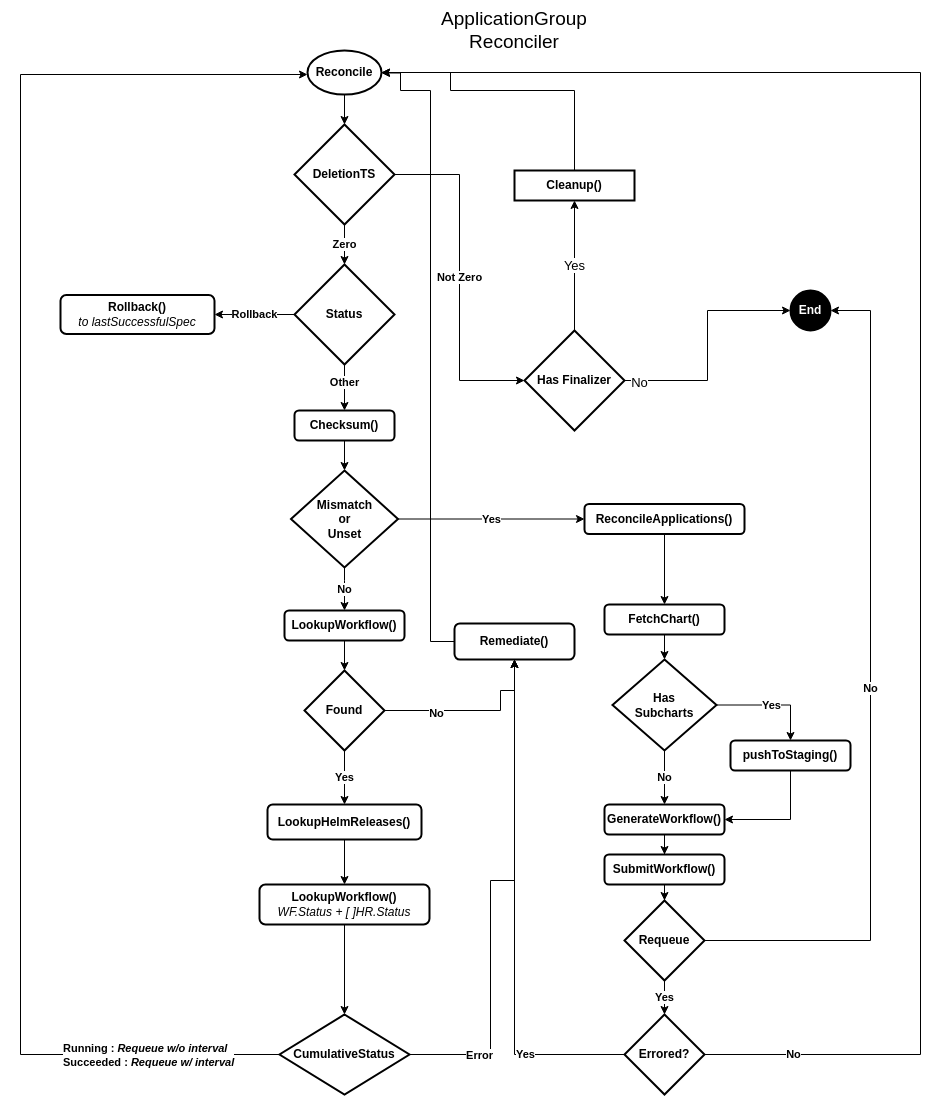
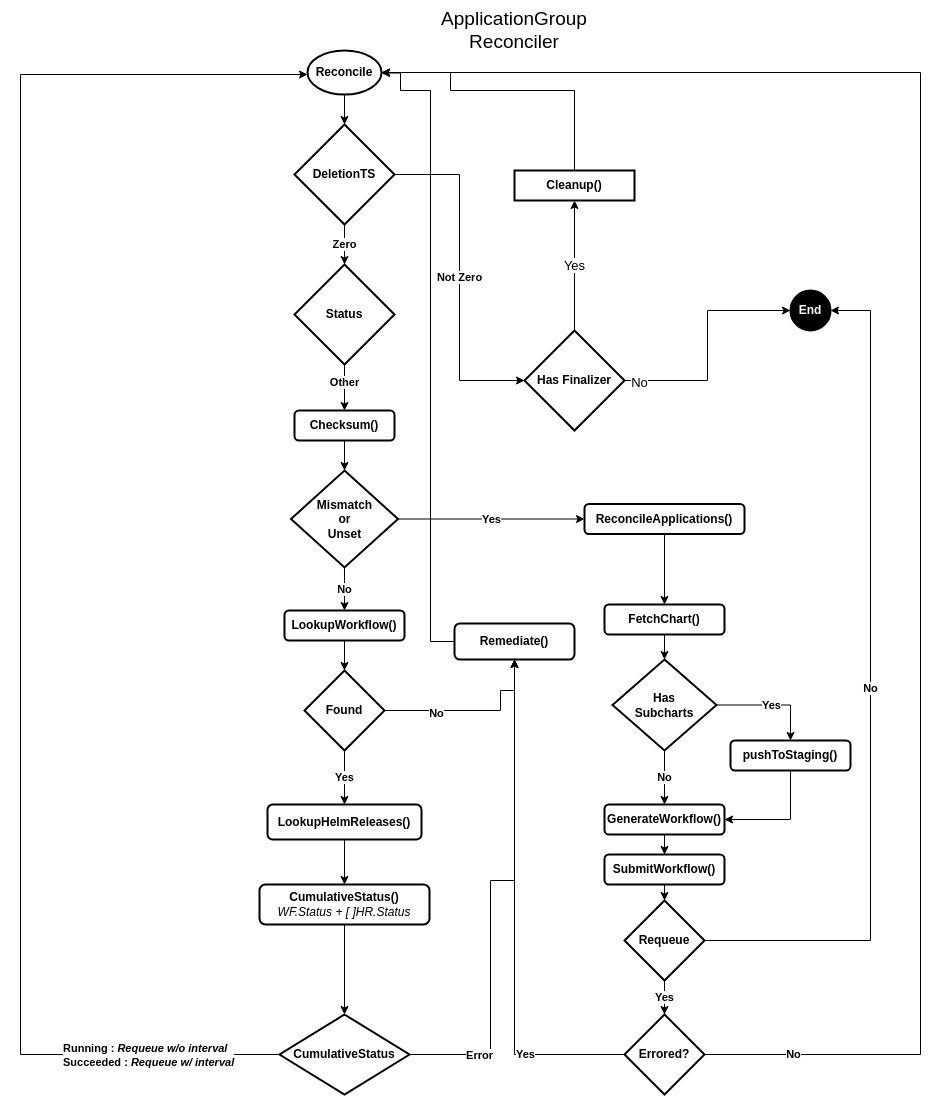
  <mxCell id="0" />
  <mxCell id="1" parent="0" />
  <mxCell id="2" style="edgeStyle=orthogonalEdgeStyle;rounded=0;orthogonalLoop=1;jettySize=auto;html=1;exitX=0.5;exitY=1;exitDx=0;exitDy=0;exitPerimeter=0;entryX=0.5;entryY=0;entryDx=0;entryDy=0;entryPerimeter=0;fontStyle=1" edge="1" parent="1" source="3" target="6"><mxGeometry relative="1" as="geometry" /></mxCell>
  <mxCell id="3" value="&lt;span&gt;Reconcile&lt;/span&gt;" style="strokeWidth=2;html=1;shape=mxgraph.flowchart.start_2;whiteSpace=wrap;fontStyle=1;sketch=0;" vertex="1" parent="1"><mxGeometry x="307" y="50" width="74" height="44" as="geometry" /></mxCell>
  <mxCell id="4" value="Zero" style="edgeStyle=orthogonalEdgeStyle;rounded=0;orthogonalLoop=1;jettySize=auto;html=1;fontStyle=1" edge="1" parent="1" source="6" target="9"><mxGeometry relative="1" as="geometry" /></mxCell>
  <mxCell id="5" value="Not Zero" style="edgeStyle=orthogonalEdgeStyle;rounded=0;orthogonalLoop=1;jettySize=auto;html=1;exitX=1;exitY=0.5;exitDx=0;exitDy=0;exitPerimeter=0;fontStyle=1;entryX=0;entryY=0.5;entryDx=0;entryDy=0;entryPerimeter=0;" edge="1" parent="1" source="6" target="56"><mxGeometry relative="1" as="geometry" /></mxCell>
  <mxCell id="6" value="&lt;span&gt;DeletionTS&lt;/span&gt;" style="strokeWidth=2;html=1;shape=mxgraph.flowchart.decision;whiteSpace=wrap;fontStyle=1" vertex="1" parent="1"><mxGeometry x="294" y="124" width="100" height="100" as="geometry" /></mxCell>
- <mxCell id="7" value="Rollback" style="edgeStyle=orthogonalEdgeStyle;rounded=0;orthogonalLoop=1;jettySize=auto;html=1;fontStyle=1" edge="1" parent="1" source="9" target="10"><mxGeometry relative="1" as="geometry" /></mxCell>
  <mxCell id="8" value="Other" style="edgeStyle=orthogonalEdgeStyle;rounded=0;orthogonalLoop=1;jettySize=auto;html=1;fontStyle=1" edge="1" parent="1" source="9" target="12"><mxGeometry x="-0.2" relative="1" as="geometry"><mxPoint as="offset" /></mxGeometry></mxCell>
  <mxCell id="9" value="&lt;span&gt;Status&lt;/span&gt;" style="strokeWidth=2;html=1;shape=mxgraph.flowchart.decision;whiteSpace=wrap;fontStyle=1" vertex="1" parent="1"><mxGeometry x="294" y="264" width="100" height="100" as="geometry" /></mxCell>
- <mxCell id="10" value="&lt;span&gt;Rollback()&lt;br&gt;&lt;span style=&quot;font-weight: normal&quot;&gt;&lt;i&gt;&lt;span&gt;to&amp;nbsp;&lt;/span&gt;&lt;span&gt;lastSuccessfulSpec&lt;/span&gt;&lt;/i&gt;&lt;/span&gt;&lt;/span&gt;" style="whiteSpace=wrap;html=1;strokeWidth=2;rounded=1;fontStyle=1" vertex="1" parent="1"><mxGeometry x="60" y="294.5" width="154" height="39" as="geometry" /></mxCell>
  <mxCell id="11" value="" style="edgeStyle=orthogonalEdgeStyle;rounded=0;orthogonalLoop=1;jettySize=auto;html=1;fontStyle=1" edge="1" parent="1" source="12" target="15"><mxGeometry relative="1" as="geometry" /></mxCell>
  <mxCell id="12" value="&lt;span&gt;Checksum()&lt;/span&gt;" style="whiteSpace=wrap;html=1;strokeWidth=2;rounded=1;fontStyle=1" vertex="1" parent="1"><mxGeometry x="294" y="410" width="100" height="30" as="geometry" /></mxCell>
  <mxCell id="13" value="Yes" style="edgeStyle=orthogonalEdgeStyle;rounded=0;orthogonalLoop=1;jettySize=auto;html=1;fontStyle=1;entryX=0;entryY=0.5;entryDx=0;entryDy=0;" edge="1" parent="1" source="15" target="17"><mxGeometry relative="1" as="geometry"><mxPoint x="429" y="524" as="targetPoint" /></mxGeometry></mxCell>
  <mxCell id="14" value="No" style="edgeStyle=orthogonalEdgeStyle;rounded=0;orthogonalLoop=1;jettySize=auto;html=1;fontStyle=1" edge="1" parent="1" source="15" target="36"><mxGeometry relative="1" as="geometry"><Array as="points"><mxPoint x="344" y="580" /><mxPoint x="344" y="580" /></Array></mxGeometry></mxCell>
  <mxCell id="15" value="Mismatch&lt;br&gt;or&lt;br&gt;Unset" style="rhombus;whiteSpace=wrap;html=1;rounded=0;strokeWidth=2;fontStyle=1" vertex="1" parent="1"><mxGeometry x="290.5" y="470" width="107" height="97" as="geometry" /></mxCell>
  <mxCell id="16" value="" style="edgeStyle=orthogonalEdgeStyle;rounded=0;orthogonalLoop=1;jettySize=auto;html=1;fontStyle=1" edge="1" parent="1" source="17" target="19"><mxGeometry relative="1" as="geometry" /></mxCell>
  <mxCell id="17" value="&lt;span&gt;ReconcileApplications()&lt;/span&gt;" style="whiteSpace=wrap;html=1;rounded=1;strokeWidth=2;fontStyle=1" vertex="1" parent="1"><mxGeometry x="584" y="503.5" width="160" height="30" as="geometry" /></mxCell>
  <mxCell id="18" value="" style="edgeStyle=orthogonalEdgeStyle;rounded=0;orthogonalLoop=1;jettySize=auto;html=1;fontStyle=1" edge="1" parent="1" source="19" target="22"><mxGeometry relative="1" as="geometry" /></mxCell>
  <mxCell id="19" value="&lt;span&gt;FetchChart()&lt;/span&gt;" style="whiteSpace=wrap;html=1;rounded=1;strokeWidth=2;fontStyle=1" vertex="1" parent="1"><mxGeometry x="604" y="604" width="120" height="30" as="geometry" /></mxCell>
  <mxCell id="20" value="Yes" style="edgeStyle=orthogonalEdgeStyle;rounded=0;orthogonalLoop=1;jettySize=auto;html=1;fontStyle=1;entryX=0.5;entryY=0;entryDx=0;entryDy=0;" edge="1" parent="1" source="22" target="24"><mxGeometry relative="1" as="geometry" /></mxCell>
  <mxCell id="21" value="No" style="edgeStyle=orthogonalEdgeStyle;rounded=0;orthogonalLoop=1;jettySize=auto;html=1;fontStyle=1" edge="1" parent="1" source="22" target="26"><mxGeometry relative="1" as="geometry" /></mxCell>
  <mxCell id="22" value="&lt;span&gt;Has&lt;br&gt;Subcharts&lt;/span&gt;" style="rhombus;whiteSpace=wrap;html=1;rounded=0;strokeWidth=2;fontStyle=1" vertex="1" parent="1"><mxGeometry x="612" y="659" width="104" height="91" as="geometry" /></mxCell>
  <mxCell id="23" style="edgeStyle=orthogonalEdgeStyle;rounded=0;orthogonalLoop=1;jettySize=auto;html=1;exitX=0.5;exitY=1;exitDx=0;exitDy=0;entryX=1;entryY=0.5;entryDx=0;entryDy=0;fontStyle=1" edge="1" parent="1" source="24" target="26"><mxGeometry relative="1" as="geometry" /></mxCell>
  <mxCell id="24" value="&lt;span&gt;pushToStaging()&lt;/span&gt;" style="whiteSpace=wrap;html=1;rounded=1;strokeWidth=2;fontStyle=1" vertex="1" parent="1"><mxGeometry x="730" y="740" width="120" height="30" as="geometry" /></mxCell>
  <mxCell id="25" value="" style="edgeStyle=orthogonalEdgeStyle;rounded=0;orthogonalLoop=1;jettySize=auto;html=1;fontStyle=1" edge="1" parent="1" source="26" target="28"><mxGeometry relative="1" as="geometry" /></mxCell>
  <mxCell id="26" value="&lt;span&gt;GenerateWorkflow()&lt;/span&gt;" style="whiteSpace=wrap;html=1;rounded=1;strokeWidth=2;fontStyle=1" vertex="1" parent="1"><mxGeometry x="604" y="804" width="120" height="30" as="geometry" /></mxCell>
  <mxCell id="27" value="" style="edgeStyle=orthogonalEdgeStyle;rounded=0;orthogonalLoop=1;jettySize=auto;html=1;fontStyle=1" edge="1" parent="1" source="28" target="31"><mxGeometry relative="1" as="geometry" /></mxCell>
  <mxCell id="28" value="&lt;span&gt;SubmitWorkflow()&lt;/span&gt;" style="whiteSpace=wrap;html=1;rounded=1;strokeWidth=2;fontStyle=1" vertex="1" parent="1"><mxGeometry x="604" y="854" width="120" height="30" as="geometry" /></mxCell>
  <mxCell id="29" value="Yes" style="edgeStyle=orthogonalEdgeStyle;rounded=0;orthogonalLoop=1;jettySize=auto;html=1;fontStyle=1" edge="1" parent="1" source="31" target="34"><mxGeometry relative="1" as="geometry" /></mxCell>
  <mxCell id="30" value="No" style="edgeStyle=orthogonalEdgeStyle;rounded=0;sketch=0;orthogonalLoop=1;jettySize=auto;html=1;exitX=1;exitY=0.5;exitDx=0;exitDy=0;entryX=1;entryY=0.5;entryDx=0;entryDy=0;entryPerimeter=0;fontSize=11;fontStyle=1" edge="1" parent="1" source="31" target="52"><mxGeometry relative="1" as="geometry"><Array as="points"><mxPoint x="870" y="940" /><mxPoint x="870" y="310" /></Array></mxGeometry></mxCell>
  <mxCell id="31" value="&lt;span&gt;Requeue&lt;/span&gt;" style="rhombus;whiteSpace=wrap;html=1;rounded=0;strokeWidth=2;fontStyle=1" vertex="1" parent="1"><mxGeometry x="624" y="900" width="80" height="80" as="geometry" /></mxCell>
  <mxCell id="32" value="&lt;span&gt;Yes&lt;/span&gt;" style="edgeStyle=orthogonalEdgeStyle;rounded=0;orthogonalLoop=1;jettySize=auto;html=1;exitX=0;exitY=0.5;exitDx=0;exitDy=0;entryX=0.5;entryY=1;entryDx=0;entryDy=0;sketch=0;fontStyle=1" edge="1" parent="1" source="34" target="51"><mxGeometry x="-0.606" relative="1" as="geometry"><mxPoint x="504" y="904" as="targetPoint" /><Array as="points"><mxPoint x="514" y="1054" /></Array><mxPoint as="offset" /></mxGeometry></mxCell>
  <mxCell id="33" value="No" style="edgeStyle=orthogonalEdgeStyle;rounded=0;orthogonalLoop=1;jettySize=auto;html=1;exitX=1;exitY=0.5;exitDx=0;exitDy=0;entryX=1;entryY=0.5;entryDx=0;entryDy=0;entryPerimeter=0;fontStyle=1" edge="1" parent="1" source="34" target="3"><mxGeometry x="-0.898" relative="1" as="geometry"><Array as="points"><mxPoint x="920" y="1054" /><mxPoint x="920" y="72" /></Array><mxPoint as="offset" /></mxGeometry></mxCell>
  <mxCell id="34" value="&lt;span&gt;Errored?&lt;/span&gt;" style="rhombus;whiteSpace=wrap;html=1;rounded=0;strokeWidth=2;fontStyle=1" vertex="1" parent="1"><mxGeometry x="624" y="1014" width="80" height="80" as="geometry" /></mxCell>
  <mxCell id="35" value="" style="edgeStyle=orthogonalEdgeStyle;rounded=0;orthogonalLoop=1;jettySize=auto;html=1;fontStyle=1" edge="1" parent="1" source="36" target="40"><mxGeometry relative="1" as="geometry" /></mxCell>
  <mxCell id="36" value="&lt;span&gt;LookupWorkflow()&lt;/span&gt;" style="whiteSpace=wrap;html=1;rounded=1;strokeWidth=2;fontStyle=1" vertex="1" parent="1"><mxGeometry x="284" y="610" width="120" height="30" as="geometry" /></mxCell>
  <mxCell id="37" value="Yes" style="edgeStyle=orthogonalEdgeStyle;rounded=0;orthogonalLoop=1;jettySize=auto;html=1;fontStyle=1" edge="1" parent="1" source="40" target="42"><mxGeometry relative="1" as="geometry" /></mxCell>
  <mxCell id="38" style="edgeStyle=orthogonalEdgeStyle;rounded=0;orthogonalLoop=1;jettySize=auto;html=1;exitX=1;exitY=0.5;exitDx=0;exitDy=0;fontStyle=1;entryX=0.5;entryY=1;entryDx=0;entryDy=0;" edge="1" parent="1" source="40" target="51"><mxGeometry relative="1" as="geometry"><Array as="points"><mxPoint x="500" y="710" /><mxPoint x="500" y="690" /><mxPoint x="514" y="690" /></Array></mxGeometry></mxCell>
  <mxCell id="39" value="No" style="edgeLabel;html=1;align=center;verticalAlign=middle;resizable=0;points=[];fontStyle=1" vertex="1" connectable="0" parent="38"><mxGeometry x="-0.441" y="-2" relative="1" as="geometry"><mxPoint as="offset" /></mxGeometry></mxCell>
  <mxCell id="40" value="Found" style="rhombus;whiteSpace=wrap;html=1;rounded=0;strokeWidth=2;fontStyle=1" vertex="1" parent="1"><mxGeometry x="304" y="670" width="80" height="80" as="geometry" /></mxCell>
  <mxCell id="41" value="" style="edgeStyle=orthogonalEdgeStyle;rounded=0;orthogonalLoop=1;jettySize=auto;html=1;fontStyle=1" edge="1" parent="1" source="42" target="44"><mxGeometry relative="1" as="geometry" /></mxCell>
  <mxCell id="42" value="&lt;span&gt;LookupHelmReleases()&lt;/span&gt;" style="whiteSpace=wrap;html=1;rounded=1;strokeWidth=2;fontStyle=1" vertex="1" parent="1"><mxGeometry x="267" y="804" width="154" height="35" as="geometry" /></mxCell>
  <mxCell id="43" value="" style="edgeStyle=orthogonalEdgeStyle;rounded=0;orthogonalLoop=1;jettySize=auto;html=1;fontStyle=1" edge="1" parent="1" source="44" target="49"><mxGeometry relative="1" as="geometry" /></mxCell>
- <mxCell id="44" value="&lt;span&gt;LookupWorkflow()&lt;/span&gt;&lt;br&gt;&lt;i style=&quot;font-weight: normal&quot;&gt;WF.Status + [ ]HR.Status&lt;/i&gt;" style="whiteSpace=wrap;html=1;rounded=1;strokeWidth=2;fontStyle=1" vertex="1" parent="1"><mxGeometry x="259" y="884" width="170" height="40" as="geometry" /></mxCell>
+ <mxCell id="44" value="&lt;span&gt;CumulativeStatus()&lt;/span&gt;&lt;br&gt;&lt;i style=&quot;font-weight: normal&quot;&gt;WF.Status + [ ]HR.Status&lt;/i&gt;" style="whiteSpace=wrap;html=1;rounded=1;strokeWidth=2;fontStyle=1" vertex="1" parent="1"><mxGeometry x="259" y="884" width="170" height="40" as="geometry" /></mxCell>
  <mxCell id="45" value="" style="edgeStyle=orthogonalEdgeStyle;rounded=0;orthogonalLoop=1;jettySize=auto;html=1;exitX=1;exitY=0.5;exitDx=0;exitDy=0;fontStyle=1" edge="1" parent="1" source="49" target="51"><mxGeometry relative="1" as="geometry"><Array as="points"><mxPoint x="490" y="1054" /><mxPoint x="490" y="880" /><mxPoint x="514" y="880" /></Array></mxGeometry></mxCell>
  <mxCell id="46" value="&lt;span&gt;Error&lt;/span&gt;" style="edgeLabel;html=1;align=center;verticalAlign=middle;resizable=0;points=[];fontStyle=1" vertex="1" connectable="0" parent="45"><mxGeometry x="-0.698" y="1" relative="1" as="geometry"><mxPoint x="-7" y="1" as="offset" /></mxGeometry></mxCell>
  <mxCell id="47" style="edgeStyle=orthogonalEdgeStyle;rounded=0;orthogonalLoop=1;jettySize=auto;html=1;exitX=0;exitY=0.5;exitDx=0;exitDy=0;fontStyle=1" edge="1" parent="1" source="49" target="3"><mxGeometry relative="1" as="geometry"><mxPoint x="114" y="224" as="targetPoint" /><Array as="points"><mxPoint x="20" y="1054" /><mxPoint x="20" y="74" /></Array></mxGeometry></mxCell>
  <mxCell id="48" value="&lt;span&gt;Running &lt;/span&gt;: &lt;i&gt;Requeue w/o interval&lt;/i&gt;&lt;br&gt;&lt;span&gt;Succeeded &lt;/span&gt;: &lt;i&gt;Requeue w/ interval&lt;/i&gt;" style="edgeLabel;html=1;align=left;verticalAlign=middle;resizable=0;points=[];fontStyle=1" vertex="1" connectable="0" parent="47"><mxGeometry x="-0.819" y="1" relative="1" as="geometry"><mxPoint x="-79.67" y="-1" as="offset" /></mxGeometry></mxCell>
  <mxCell id="49" value="&lt;span&gt;CumulativeStatus&lt;/span&gt;" style="rhombus;whiteSpace=wrap;html=1;rounded=0;strokeWidth=2;fontStyle=1" vertex="1" parent="1"><mxGeometry x="279" y="1014" width="130" height="80" as="geometry" /></mxCell>
  <mxCell id="50" style="edgeStyle=orthogonalEdgeStyle;rounded=0;sketch=0;orthogonalLoop=1;jettySize=auto;html=1;exitX=0;exitY=0.5;exitDx=0;exitDy=0;entryX=0.999;entryY=0.511;entryDx=0;entryDy=0;entryPerimeter=0;fontSize=19;" edge="1" parent="1" source="51" target="3"><mxGeometry relative="1" as="geometry"><Array as="points"><mxPoint x="430" y="641" /><mxPoint x="430" y="90" /><mxPoint x="400" y="90" /><mxPoint x="400" y="72" /><mxPoint x="381" y="72" /></Array></mxGeometry></mxCell>
  <mxCell id="51" value="&lt;span&gt;Remediate()&lt;/span&gt;" style="whiteSpace=wrap;html=1;rounded=1;strokeWidth=2;fontStyle=1" vertex="1" parent="1"><mxGeometry x="454" y="623" width="120" height="36" as="geometry" /></mxCell>
  <mxCell id="52" value="&lt;font color=&quot;#ffffff&quot;&gt;&lt;span&gt;End&lt;/span&gt;&lt;/font&gt;" style="strokeWidth=2;html=1;shape=mxgraph.flowchart.start_2;whiteSpace=wrap;fillColor=#000000;fontStyle=1" vertex="1" parent="1"><mxGeometry x="790" y="290" width="40" height="40" as="geometry" /></mxCell>
  <mxCell id="53" value="Yes" style="edgeStyle=orthogonalEdgeStyle;rounded=0;sketch=0;orthogonalLoop=1;jettySize=auto;html=1;fontSize=13;" edge="1" parent="1" source="56" target="58"><mxGeometry relative="1" as="geometry" /></mxCell>
  <mxCell id="54" style="edgeStyle=orthogonalEdgeStyle;rounded=0;sketch=0;orthogonalLoop=1;jettySize=auto;html=1;exitX=1;exitY=0.5;exitDx=0;exitDy=0;exitPerimeter=0;fontSize=13;" edge="1" parent="1" source="56" target="52"><mxGeometry relative="1" as="geometry" /></mxCell>
  <mxCell id="55" value="No" style="edgeLabel;html=1;align=center;verticalAlign=middle;resizable=0;points=[];fontSize=13;" vertex="1" connectable="0" parent="54"><mxGeometry x="-0.882" y="-1" relative="1" as="geometry"><mxPoint as="offset" /></mxGeometry></mxCell>
  <mxCell id="56" value="&lt;span&gt;Has Finalizer&lt;/span&gt;" style="strokeWidth=2;html=1;shape=mxgraph.flowchart.decision;whiteSpace=wrap;fontStyle=1" vertex="1" parent="1"><mxGeometry x="524" y="330" width="100" height="100" as="geometry" /></mxCell>
  <mxCell id="57" style="edgeStyle=orthogonalEdgeStyle;rounded=0;sketch=0;orthogonalLoop=1;jettySize=auto;html=1;exitX=0.5;exitY=0;exitDx=0;exitDy=0;entryX=1;entryY=0.5;entryDx=0;entryDy=0;entryPerimeter=0;fontSize=13;" edge="1" parent="1" source="58" target="3"><mxGeometry relative="1" as="geometry"><Array as="points"><mxPoint x="574" y="90" /><mxPoint x="450" y="90" /><mxPoint x="450" y="72" /></Array></mxGeometry></mxCell>
  <mxCell id="58" value="Cleanup()" style="whiteSpace=wrap;html=1;fontStyle=1;strokeWidth=2;" vertex="1" parent="1"><mxGeometry x="514" y="170" width="120" height="30" as="geometry" /></mxCell>
  <mxCell id="59" value="ApplicationGroup Reconciler" style="text;html=1;strokeColor=none;fillColor=none;align=center;verticalAlign=middle;whiteSpace=wrap;rounded=0;sketch=0;fontSize=19;" vertex="1" parent="1"><mxGeometry x="434" y="20" width="160" height="20" as="geometry" /></mxCell>
